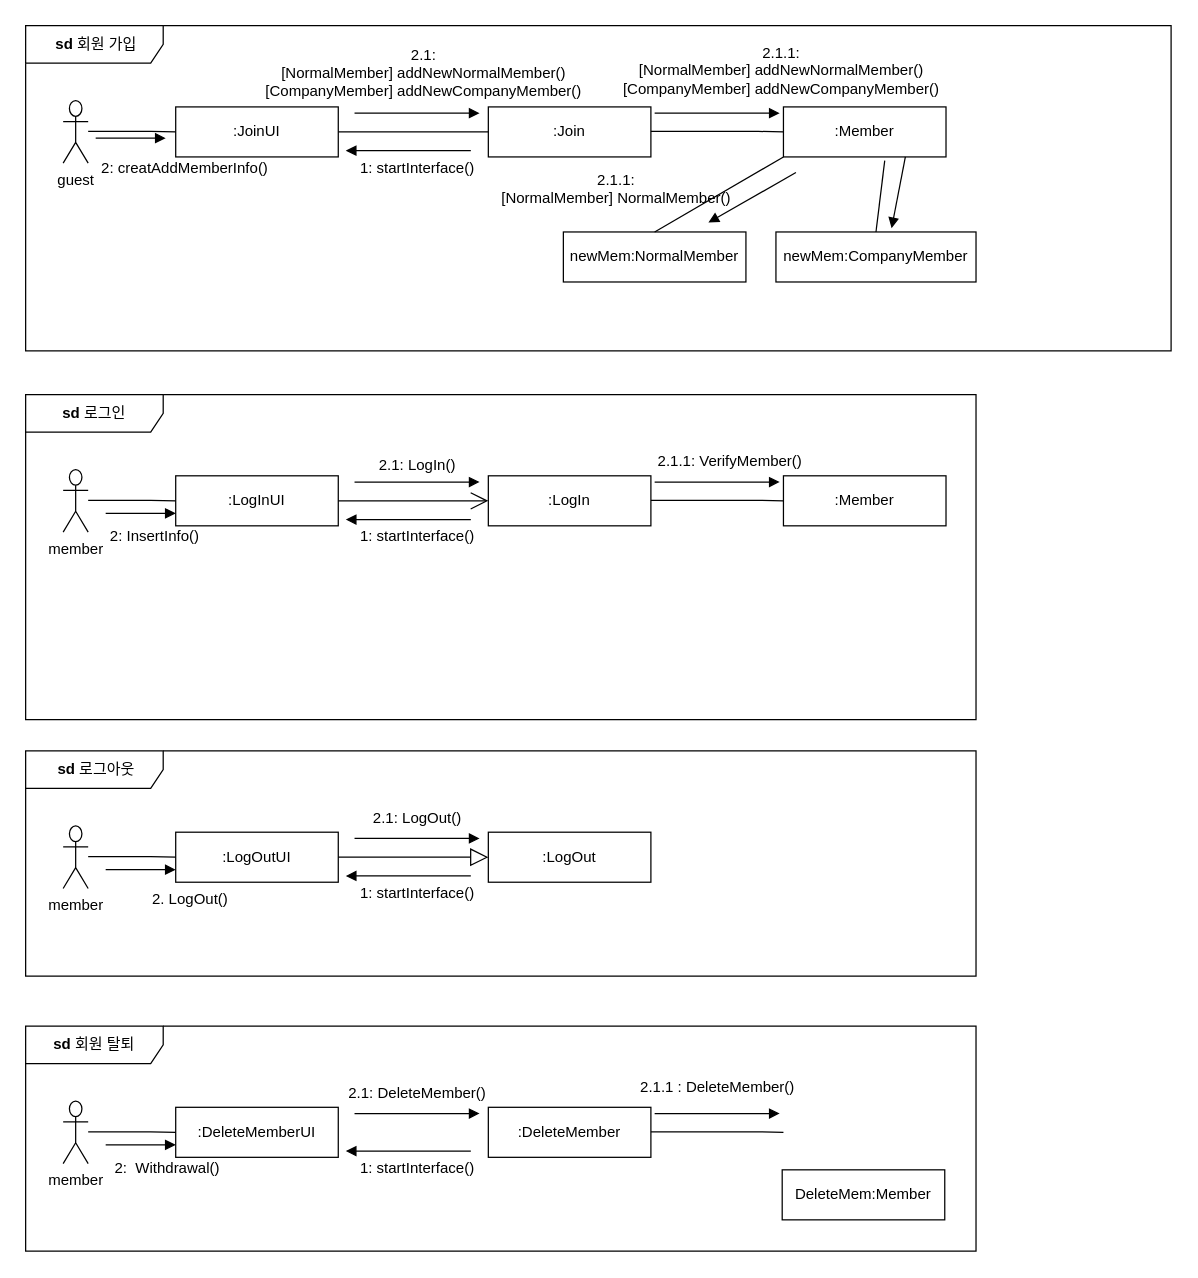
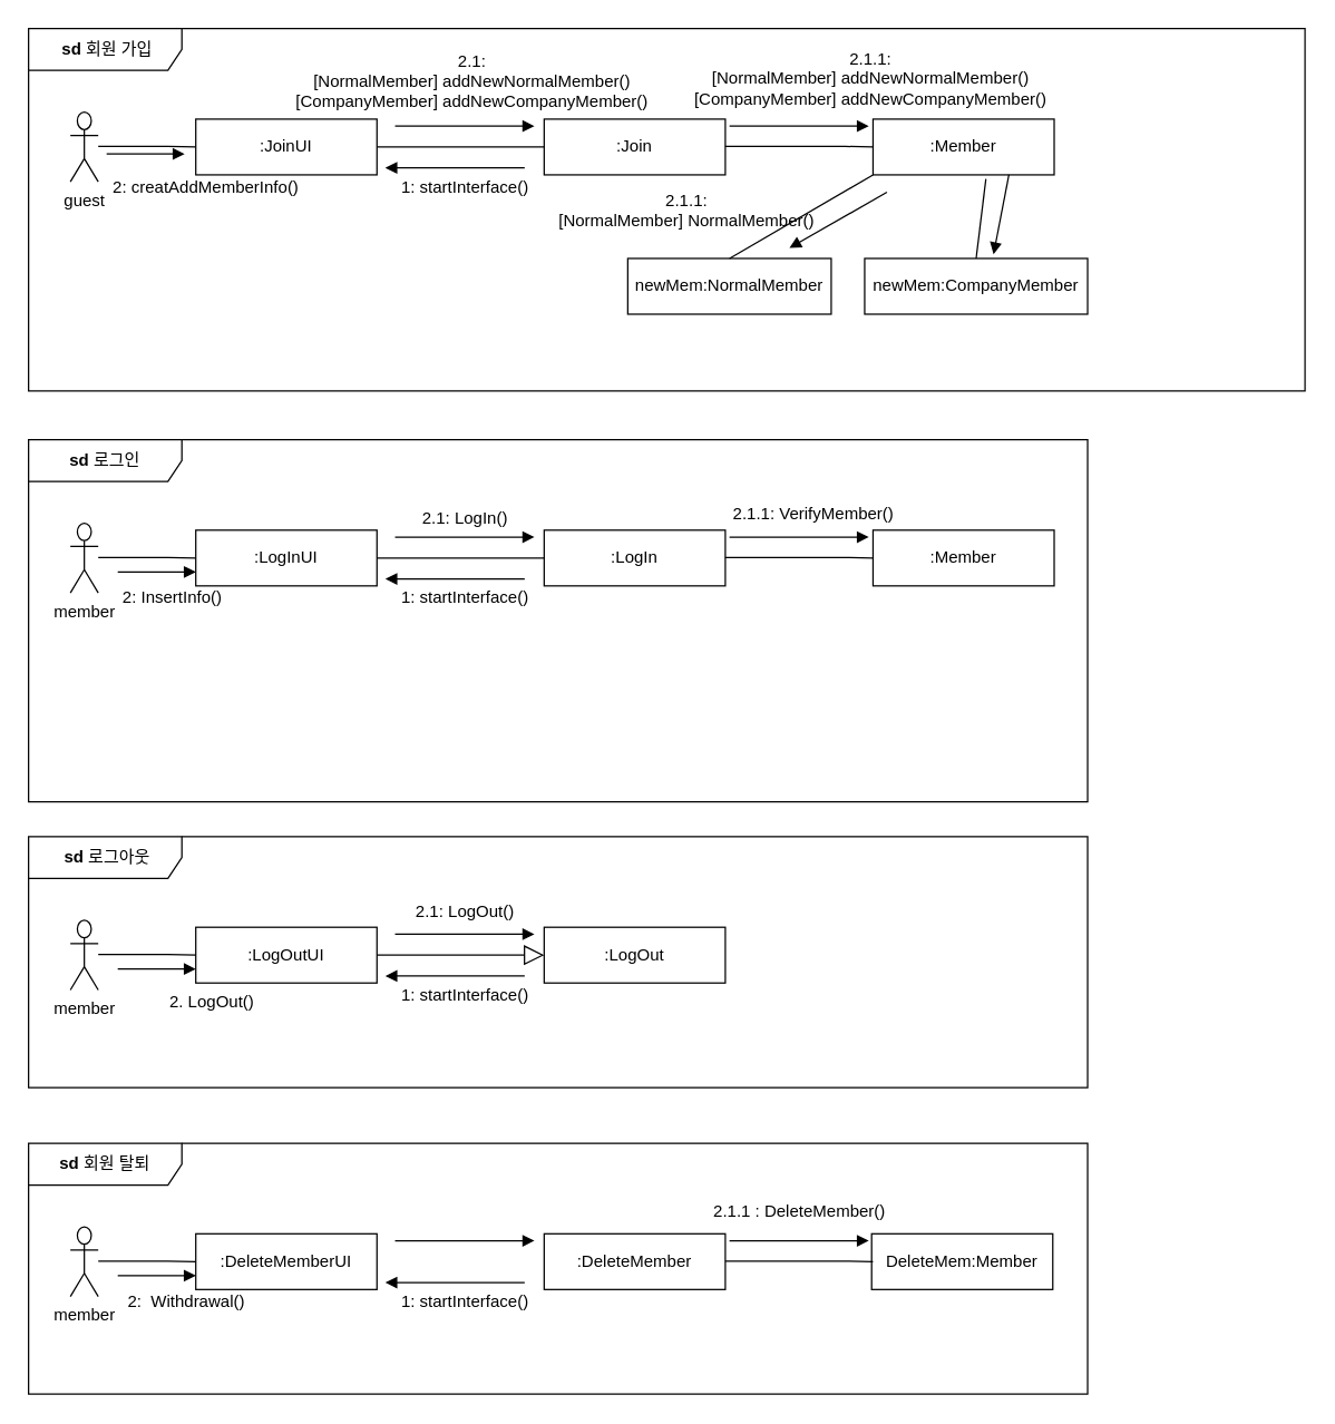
  <mxCell id="0" />
  <mxCell id="1" parent="0" />
  <mxCell id="2" value="&lt;b&gt;&amp;nbsp;sd&amp;nbsp;&lt;/b&gt;회원 가입" style="shape=umlFrame;whiteSpace=wrap;html=1;pointerEvents=0;recursiveResize=0;container=1;collapsible=0;width=110;height=30;" parent="1" vertex="1"><mxGeometry x="20" y="20" width="916" height="260" as="geometry" /></mxCell>
  <mxCell id="3" value="guest" style="shape=umlActor;verticalLabelPosition=bottom;verticalAlign=top;html=1;" parent="2" vertex="1"><mxGeometry x="30" y="60" width="20" height="50" as="geometry" /></mxCell>
  <mxCell id="4" value=":JoinUI" style="html=1;align=center;verticalAlign=middle;dashed=0;whiteSpace=wrap;" parent="2" vertex="1"><mxGeometry x="120" y="65" width="130" height="40" as="geometry" /></mxCell>
  <mxCell id="5" value="" style="endArrow=none;html=1;endSize=12;startArrow=none;startSize=14;startFill=0;edgeStyle=orthogonalEdgeStyle;align=center;verticalAlign=bottom;endFill=0;rounded=0;" parent="2" edge="1"><mxGeometry y="3" relative="1" as="geometry"><mxPoint x="50" y="84.62" as="sourcePoint" /><mxPoint x="120" y="85" as="targetPoint" /><Array as="points"><mxPoint x="100" y="85" /><mxPoint x="100" y="85" /></Array></mxGeometry></mxCell>
  <mxCell id="6" value=":Join" style="html=1;align=center;verticalAlign=middle;dashed=0;whiteSpace=wrap;" parent="2" vertex="1"><mxGeometry x="370" y="65" width="130" height="40" as="geometry" /></mxCell>
  <mxCell id="7" value="" style="endArrow=none;html=1;endSize=12;startArrow=none;startSize=14;startFill=0;edgeStyle=orthogonalEdgeStyle;align=center;verticalAlign=bottom;endFill=0;rounded=0;exitX=1;exitY=0.5;exitDx=0;exitDy=0;entryX=0;entryY=0.5;entryDx=0;entryDy=0;" parent="2" source="4" target="6" edge="1"><mxGeometry y="3" relative="1" as="geometry"><mxPoint x="330" y="110" as="sourcePoint" /><mxPoint x="490" y="110" as="targetPoint" /></mxGeometry></mxCell>
  <mxCell id="8" value="" style="html=1;verticalAlign=bottom;labelBackgroundColor=none;endArrow=block;endFill=1;rounded=0;" parent="2" edge="1"><mxGeometry width="160" relative="1" as="geometry"><mxPoint x="263" y="70" as="sourcePoint" /><mxPoint x="363" y="70" as="targetPoint" /></mxGeometry></mxCell>
  <mxCell id="9" value="" style="html=1;verticalAlign=bottom;labelBackgroundColor=none;endArrow=block;endFill=1;rounded=0;" parent="2" edge="1"><mxGeometry width="160" relative="1" as="geometry"><mxPoint x="356" y="100" as="sourcePoint" /><mxPoint x="256" y="100" as="targetPoint" /><Array as="points"><mxPoint x="356" y="100" /><mxPoint x="316" y="100" /></Array></mxGeometry></mxCell>
  <mxCell id="10" value="1: startInterface()" style="text;html=1;align=center;" parent="2" vertex="1"><mxGeometry x="236" y="100" width="154" height="25" as="geometry" /></mxCell>
  <mxCell id="11" value=":Member" style="html=1;align=center;verticalAlign=middle;dashed=0;whiteSpace=wrap;" parent="2" vertex="1"><mxGeometry x="606" y="65" width="130" height="40" as="geometry" /></mxCell>
  <mxCell id="12" value="" style="endArrow=none;html=1;endSize=12;startArrow=none;startSize=14;startFill=0;edgeStyle=orthogonalEdgeStyle;align=center;verticalAlign=bottom;endFill=0;rounded=0;exitX=1;exitY=0.5;exitDx=0;exitDy=0;" parent="2" edge="1"><mxGeometry y="3" relative="1" as="geometry"><mxPoint x="500" y="84.62" as="sourcePoint" /><mxPoint x="606" y="85" as="targetPoint" /><Array as="points"><mxPoint x="586" y="85" /><mxPoint x="586" y="85" /></Array></mxGeometry></mxCell>
  <mxCell id="13" value="" style="html=1;verticalAlign=bottom;labelBackgroundColor=none;endArrow=block;endFill=1;rounded=0;" parent="2" edge="1"><mxGeometry width="160" relative="1" as="geometry"><mxPoint x="503" y="70" as="sourcePoint" /><mxPoint x="603" y="70" as="targetPoint" /></mxGeometry></mxCell>
  <mxCell id="14" value="newMem:NormalMember" style="html=1;align=center;verticalAlign=middle;dashed=0;whiteSpace=wrap;" parent="2" vertex="1"><mxGeometry x="430" y="165" width="146" height="40" as="geometry" /></mxCell>
  <mxCell id="15" value="2: creatAddMemberInfo()" style="text;html=1;align=center;" parent="2" vertex="1"><mxGeometry x="50" y="100" width="154" height="25" as="geometry" /></mxCell>
  <mxCell id="16" value="" style="endArrow=none;html=1;rounded=0;exitX=0.5;exitY=0;exitDx=0;exitDy=0;entryX=0;entryY=1;entryDx=0;entryDy=0;" parent="2" source="14" target="11" edge="1"><mxGeometry relative="1" as="geometry"><mxPoint x="600" y="116" as="sourcePoint" /><mxPoint x="595" y="105" as="targetPoint" /></mxGeometry></mxCell>
  <mxCell id="17" value="" style="html=1;verticalAlign=bottom;labelBackgroundColor=none;endArrow=block;endFill=1;rounded=0;" parent="2" edge="1"><mxGeometry width="160" relative="1" as="geometry"><mxPoint x="616" y="117.5" as="sourcePoint" /><mxPoint x="546" y="157.5" as="targetPoint" /></mxGeometry></mxCell>
  <mxCell id="18" value="" style="html=1;verticalAlign=bottom;labelBackgroundColor=none;endArrow=block;endFill=1;rounded=0;" parent="2" edge="1"><mxGeometry width="160" relative="1" as="geometry"><mxPoint x="56" y="90" as="sourcePoint" /><mxPoint x="112" y="90" as="targetPoint" /></mxGeometry></mxCell>
  <mxCell id="19" value="2.1:&lt;br&gt;[NormalMember] addNewNormalMember()&lt;br&gt;[CompanyMember] addNewCompanyMember()" style="text;html=1;align=center;" vertex="1" parent="2"><mxGeometry x="226" y="10" width="184" height="25" as="geometry" /></mxCell>
  <mxCell id="20" value="2.1.1:&lt;br&gt;[NormalMember] addNewNormalMember()&lt;br&gt;[CompanyMember] addNewCompanyMember()" style="text;html=1;align=center;" vertex="1" parent="2"><mxGeometry x="512" y="7.5" width="184" height="30" as="geometry" /></mxCell>
  <mxCell id="21" value="2.1.1:&lt;br&gt;[NormalMember] NormalMember()" style="text;html=1;align=center;" vertex="1" parent="2"><mxGeometry x="380" y="110" width="184" height="25" as="geometry" /></mxCell>
  <mxCell id="22" value="newMem:CompanyMember" style="html=1;align=center;verticalAlign=middle;dashed=0;whiteSpace=wrap;" vertex="1" parent="2"><mxGeometry x="600" y="165" width="160" height="40" as="geometry" /></mxCell>
  <mxCell id="23" value="" style="endArrow=none;html=1;rounded=0;exitX=0.5;exitY=0;exitDx=0;exitDy=0;entryX=0.623;entryY=1.075;entryDx=0;entryDy=0;entryPerimeter=0;" edge="1" parent="2" source="22" target="11"><mxGeometry relative="1" as="geometry"><mxPoint x="744" y="116" as="sourcePoint" /><mxPoint x="750" y="105" as="targetPoint" /></mxGeometry></mxCell>
  <mxCell id="24" value="" style="html=1;verticalAlign=bottom;labelBackgroundColor=none;endArrow=block;endFill=1;rounded=0;entryX=0.578;entryY=-0.075;entryDx=0;entryDy=0;entryPerimeter=0;exitX=0.75;exitY=1;exitDx=0;exitDy=0;" edge="1" parent="2" source="11" target="22"><mxGeometry width="160" relative="1" as="geometry"><mxPoint x="738" y="135" as="sourcePoint" /><mxPoint x="673.44" y="173.75" as="targetPoint" /></mxGeometry></mxCell>
  <mxCell id="25" value="&lt;b&gt;sd&amp;nbsp;&lt;/b&gt;로그인" style="shape=umlFrame;whiteSpace=wrap;html=1;pointerEvents=0;recursiveResize=0;container=1;collapsible=0;width=110;height=30;" parent="1" vertex="1"><mxGeometry x="20" y="315" width="760" height="260" as="geometry" /></mxCell>
  <mxCell id="26" value="member" style="shape=umlActor;verticalLabelPosition=bottom;verticalAlign=top;html=1;" parent="25" vertex="1"><mxGeometry x="30" y="60" width="20" height="50" as="geometry" /></mxCell>
  <mxCell id="27" value=":LogInUI" style="html=1;align=center;verticalAlign=middle;dashed=0;whiteSpace=wrap;" parent="25" vertex="1"><mxGeometry x="120" y="65" width="130" height="40" as="geometry" /></mxCell>
  <mxCell id="28" value="" style="endArrow=none;html=1;endSize=12;startArrow=none;startSize=14;startFill=0;edgeStyle=orthogonalEdgeStyle;align=center;verticalAlign=bottom;endFill=0;rounded=0;" parent="25" edge="1"><mxGeometry y="3" relative="1" as="geometry"><mxPoint x="50" y="84.62" as="sourcePoint" /><mxPoint x="120" y="85" as="targetPoint" /><Array as="points"><mxPoint x="100" y="85" /><mxPoint x="100" y="85" /></Array></mxGeometry></mxCell>
  <mxCell id="29" value=":LogIn" style="html=1;align=center;verticalAlign=middle;dashed=0;whiteSpace=wrap;" parent="25" vertex="1"><mxGeometry x="370" y="65" width="130" height="40" as="geometry" /></mxCell>
- <mxCell id="30" value="" style="endArrow=open;html=1;endSize=12;startArrow=none;startSize=14;startFill=0;edgeStyle=orthogonalEdgeStyle;align=center;verticalAlign=bottom;endFill=0;rounded=0;exitX=1;exitY=0.5;exitDx=0;exitDy=0;entryX=0;entryY=0.5;entryDx=0;entryDy=0;" parent="25" source="27" target="29" edge="1"><mxGeometry y="3" relative="1" as="geometry"><mxPoint x="330" y="110" as="sourcePoint" /><mxPoint x="490" y="110" as="targetPoint" /></mxGeometry></mxCell>
+ <mxCell id="30" value="" style="endArrow=none;html=1;endSize=12;startArrow=none;startSize=14;startFill=0;edgeStyle=orthogonalEdgeStyle;align=center;verticalAlign=bottom;endFill=0;rounded=0;exitX=1;exitY=0.5;exitDx=0;exitDy=0;entryX=0;entryY=0.5;entryDx=0;entryDy=0;" parent="25" source="27" target="29" edge="1"><mxGeometry y="3" relative="1" as="geometry"><mxPoint x="330" y="110" as="sourcePoint" /><mxPoint x="490" y="110" as="targetPoint" /></mxGeometry></mxCell>
  <mxCell id="31" value="" style="html=1;verticalAlign=bottom;labelBackgroundColor=none;endArrow=block;endFill=1;rounded=0;" parent="25" edge="1"><mxGeometry width="160" relative="1" as="geometry"><mxPoint x="263" y="70" as="sourcePoint" /><mxPoint x="363" y="70" as="targetPoint" /></mxGeometry></mxCell>
  <mxCell id="32" value="" style="html=1;verticalAlign=bottom;labelBackgroundColor=none;endArrow=block;endFill=1;rounded=0;" parent="25" edge="1"><mxGeometry width="160" relative="1" as="geometry"><mxPoint x="356" y="100" as="sourcePoint" /><mxPoint x="256" y="100" as="targetPoint" /><Array as="points"><mxPoint x="356" y="100" /><mxPoint x="316" y="100" /></Array></mxGeometry></mxCell>
  <mxCell id="33" value="1: startInterface()" style="text;html=1;align=center;" parent="25" vertex="1"><mxGeometry x="236" y="100" width="154" height="25" as="geometry" /></mxCell>
  <mxCell id="34" value=":Member" style="html=1;align=center;verticalAlign=middle;dashed=0;whiteSpace=wrap;" parent="25" vertex="1"><mxGeometry x="606" y="65" width="130" height="40" as="geometry" /></mxCell>
  <mxCell id="35" value="" style="endArrow=none;html=1;endSize=12;startArrow=none;startSize=14;startFill=0;edgeStyle=orthogonalEdgeStyle;align=center;verticalAlign=bottom;endFill=0;rounded=0;exitX=1;exitY=0.5;exitDx=0;exitDy=0;" parent="25" edge="1"><mxGeometry y="3" relative="1" as="geometry"><mxPoint x="500" y="84.62" as="sourcePoint" /><mxPoint x="606" y="85" as="targetPoint" /><Array as="points"><mxPoint x="586" y="85" /><mxPoint x="586" y="85" /></Array></mxGeometry></mxCell>
  <mxCell id="36" value="" style="html=1;verticalAlign=bottom;labelBackgroundColor=none;endArrow=block;endFill=1;rounded=0;" parent="25" edge="1"><mxGeometry width="160" relative="1" as="geometry"><mxPoint x="503" y="70" as="sourcePoint" /><mxPoint x="603" y="70" as="targetPoint" /></mxGeometry></mxCell>
  <mxCell id="37" value="" style="html=1;verticalAlign=bottom;labelBackgroundColor=none;endArrow=block;endFill=1;rounded=0;" parent="25" edge="1"><mxGeometry width="160" relative="1" as="geometry"><mxPoint x="64" y="95" as="sourcePoint" /><mxPoint x="120" y="95" as="targetPoint" /><Array as="points"><mxPoint x="110" y="95" /></Array></mxGeometry></mxCell>
  <mxCell id="38" value="2.1.1: VerifyMember()" style="text;html=1;align=center;" parent="25" vertex="1"><mxGeometry x="486" y="40" width="154" height="25" as="geometry" /></mxCell>
  <mxCell id="39" value="2.1: LogIn()" style="text;html=1;align=center;" parent="25" vertex="1"><mxGeometry x="236" y="42.5" width="154" height="25" as="geometry" /></mxCell>
  <mxCell id="40" value="2: InsertInfo()" style="text;html=1;align=center;" parent="25" vertex="1"><mxGeometry x="26" y="100" width="154" height="25" as="geometry" /></mxCell>
  <mxCell id="41" value="&lt;b&gt;&amp;nbsp;sd&amp;nbsp;&lt;/b&gt;로그아웃" style="shape=umlFrame;whiteSpace=wrap;html=1;pointerEvents=0;recursiveResize=0;container=1;collapsible=0;width=110;height=30;" parent="1" vertex="1"><mxGeometry x="20" y="600" width="760" height="180" as="geometry" /></mxCell>
  <mxCell id="42" value="member" style="shape=umlActor;verticalLabelPosition=bottom;verticalAlign=top;html=1;" parent="41" vertex="1"><mxGeometry x="30" y="60" width="20" height="50" as="geometry" /></mxCell>
  <mxCell id="43" value=":LogOutUI" style="html=1;align=center;verticalAlign=middle;dashed=0;whiteSpace=wrap;" parent="41" vertex="1"><mxGeometry x="120" y="65" width="130" height="40" as="geometry" /></mxCell>
  <mxCell id="44" value="" style="endArrow=none;html=1;endSize=12;startArrow=none;startSize=14;startFill=0;edgeStyle=orthogonalEdgeStyle;align=center;verticalAlign=bottom;endFill=0;rounded=0;" parent="41" edge="1"><mxGeometry y="3" relative="1" as="geometry"><mxPoint x="50" y="84.62" as="sourcePoint" /><mxPoint x="120" y="85" as="targetPoint" /><Array as="points"><mxPoint x="100" y="85" /><mxPoint x="100" y="85" /></Array></mxGeometry></mxCell>
  <mxCell id="45" value=":LogOut" style="html=1;align=center;verticalAlign=middle;dashed=0;whiteSpace=wrap;" parent="41" vertex="1"><mxGeometry x="370" y="65" width="130" height="40" as="geometry" /></mxCell>
  <mxCell id="46" value="" style="endArrow=block;html=1;endSize=12;startArrow=none;startSize=14;startFill=0;edgeStyle=orthogonalEdgeStyle;align=center;verticalAlign=bottom;endFill=0;rounded=0;exitX=1;exitY=0.5;exitDx=0;exitDy=0;entryX=0;entryY=0.5;entryDx=0;entryDy=0;" parent="41" source="43" target="45" edge="1"><mxGeometry y="3" relative="1" as="geometry"><mxPoint x="330" y="110" as="sourcePoint" /><mxPoint x="490" y="110" as="targetPoint" /></mxGeometry></mxCell>
  <mxCell id="47" value="" style="html=1;verticalAlign=bottom;labelBackgroundColor=none;endArrow=block;endFill=1;rounded=0;" parent="41" edge="1"><mxGeometry width="160" relative="1" as="geometry"><mxPoint x="263" y="70" as="sourcePoint" /><mxPoint x="363" y="70" as="targetPoint" /></mxGeometry></mxCell>
  <mxCell id="48" value="" style="html=1;verticalAlign=bottom;labelBackgroundColor=none;endArrow=block;endFill=1;rounded=0;" parent="41" edge="1"><mxGeometry width="160" relative="1" as="geometry"><mxPoint x="356" y="100" as="sourcePoint" /><mxPoint x="256" y="100" as="targetPoint" /><Array as="points"><mxPoint x="356" y="100" /><mxPoint x="316" y="100" /></Array></mxGeometry></mxCell>
  <mxCell id="49" value="2.1: LogOut()" style="text;html=1;align=center;" parent="41" vertex="1"><mxGeometry x="236" y="40" width="154" height="25" as="geometry" /></mxCell>
  <mxCell id="50" value="1: startInterface()" style="text;html=1;align=center;" parent="41" vertex="1"><mxGeometry x="236" y="100" width="154" height="25" as="geometry" /></mxCell>
  <mxCell id="51" value="2. LogOut()&amp;nbsp;" style="text;html=1;align=center;" parent="41" vertex="1"><mxGeometry x="56" y="105" width="154" height="25" as="geometry" /></mxCell>
  <mxCell id="52" value="" style="html=1;verticalAlign=bottom;labelBackgroundColor=none;endArrow=block;endFill=1;rounded=0;" parent="41" edge="1"><mxGeometry width="160" relative="1" as="geometry"><mxPoint x="64" y="95" as="sourcePoint" /><mxPoint x="120" y="95" as="targetPoint" /><Array as="points"><mxPoint x="110" y="95" /></Array></mxGeometry></mxCell>
  <mxCell id="53" value="&lt;b&gt;sd&amp;nbsp;&lt;/b&gt;회원 탈퇴" style="shape=umlFrame;whiteSpace=wrap;html=1;pointerEvents=0;recursiveResize=0;container=1;collapsible=0;width=110;height=30;" parent="1" vertex="1"><mxGeometry x="20" y="820" width="760" height="180" as="geometry" /></mxCell>
  <mxCell id="54" value="member" style="shape=umlActor;verticalLabelPosition=bottom;verticalAlign=top;html=1;" parent="53" vertex="1"><mxGeometry x="30" y="60" width="20" height="50" as="geometry" /></mxCell>
  <mxCell id="55" value=":DeleteMemberUI" style="html=1;align=center;verticalAlign=middle;dashed=0;whiteSpace=wrap;" parent="53" vertex="1"><mxGeometry x="120" y="65" width="130" height="40" as="geometry" /></mxCell>
  <mxCell id="56" value="" style="endArrow=none;html=1;endSize=12;startArrow=none;startSize=14;startFill=0;edgeStyle=orthogonalEdgeStyle;align=center;verticalAlign=bottom;endFill=0;rounded=0;" parent="53" edge="1"><mxGeometry y="3" relative="1" as="geometry"><mxPoint x="50" y="84.62" as="sourcePoint" /><mxPoint x="120" y="85" as="targetPoint" /><Array as="points"><mxPoint x="100" y="85" /><mxPoint x="100" y="85" /></Array></mxGeometry></mxCell>
  <mxCell id="57" value=":DeleteMember" style="html=1;align=center;verticalAlign=middle;dashed=0;whiteSpace=wrap;" parent="53" vertex="1"><mxGeometry x="370" y="65" width="130" height="40" as="geometry" /></mxCell>
  <mxCell id="58" value="" style="html=1;verticalAlign=bottom;labelBackgroundColor=none;endArrow=block;endFill=1;rounded=0;" parent="53" edge="1"><mxGeometry width="160" relative="1" as="geometry"><mxPoint x="263" y="70" as="sourcePoint" /><mxPoint x="363" y="70" as="targetPoint" /></mxGeometry></mxCell>
  <mxCell id="59" value="" style="html=1;verticalAlign=bottom;labelBackgroundColor=none;endArrow=block;endFill=1;rounded=0;" parent="53" edge="1"><mxGeometry width="160" relative="1" as="geometry"><mxPoint x="356" y="100" as="sourcePoint" /><mxPoint x="256" y="100" as="targetPoint" /><Array as="points"><mxPoint x="356" y="100" /><mxPoint x="316" y="100" /></Array></mxGeometry></mxCell>
- <mxCell id="60" value="2.1: DeleteMember()" style="text;html=1;align=center;" parent="53" vertex="1"><mxGeometry x="236" y="40" width="154" height="25" as="geometry" /></mxCell>
  <mxCell id="61" value="1: startInterface()" style="text;html=1;align=center;" parent="53" vertex="1"><mxGeometry x="236" y="100" width="154" height="25" as="geometry" /></mxCell>
- <mxCell id="62" value="DeleteMem:Member" style="html=1;align=center;verticalAlign=middle;dashed=0;whiteSpace=wrap;" parent="53" vertex="1"><mxGeometry x="605" y="115" width="130" height="40" as="geometry" /></mxCell>
+ <mxCell id="62" value="DeleteMem:Member" style="html=1;align=center;verticalAlign=middle;dashed=0;whiteSpace=wrap;" parent="53" vertex="1"><mxGeometry x="605" y="65" width="130" height="40" as="geometry" /></mxCell>
  <mxCell id="63" value="" style="endArrow=none;html=1;endSize=12;startArrow=none;startSize=14;startFill=0;edgeStyle=orthogonalEdgeStyle;align=center;verticalAlign=bottom;endFill=0;rounded=0;exitX=1;exitY=0.5;exitDx=0;exitDy=0;" parent="53" edge="1"><mxGeometry y="3" relative="1" as="geometry"><mxPoint x="500" y="84.62" as="sourcePoint" /><mxPoint x="606" y="85" as="targetPoint" /><Array as="points"><mxPoint x="586" y="85" /><mxPoint x="586" y="85" /></Array></mxGeometry></mxCell>
  <mxCell id="64" value="" style="html=1;verticalAlign=bottom;labelBackgroundColor=none;endArrow=block;endFill=1;rounded=0;" parent="53" edge="1"><mxGeometry width="160" relative="1" as="geometry"><mxPoint x="503" y="70" as="sourcePoint" /><mxPoint x="603" y="70" as="targetPoint" /></mxGeometry></mxCell>
  <mxCell id="65" value="2:&amp;nbsp; Withdrawal()" style="text;html=1;align=center;" parent="53" vertex="1"><mxGeometry x="36" y="100" width="154" height="25" as="geometry" /></mxCell>
  <mxCell id="66" value="" style="html=1;verticalAlign=bottom;labelBackgroundColor=none;endArrow=block;endFill=1;rounded=0;" parent="53" edge="1"><mxGeometry width="160" relative="1" as="geometry"><mxPoint x="64" y="95" as="sourcePoint" /><mxPoint x="120" y="95" as="targetPoint" /><Array as="points"><mxPoint x="110" y="95" /></Array></mxGeometry></mxCell>
  <mxCell id="67" value="2.1.1 : DeleteMember()" style="text;html=1;align=center;" parent="53" vertex="1"><mxGeometry x="476" y="35" width="154" height="25" as="geometry" /></mxCell>
